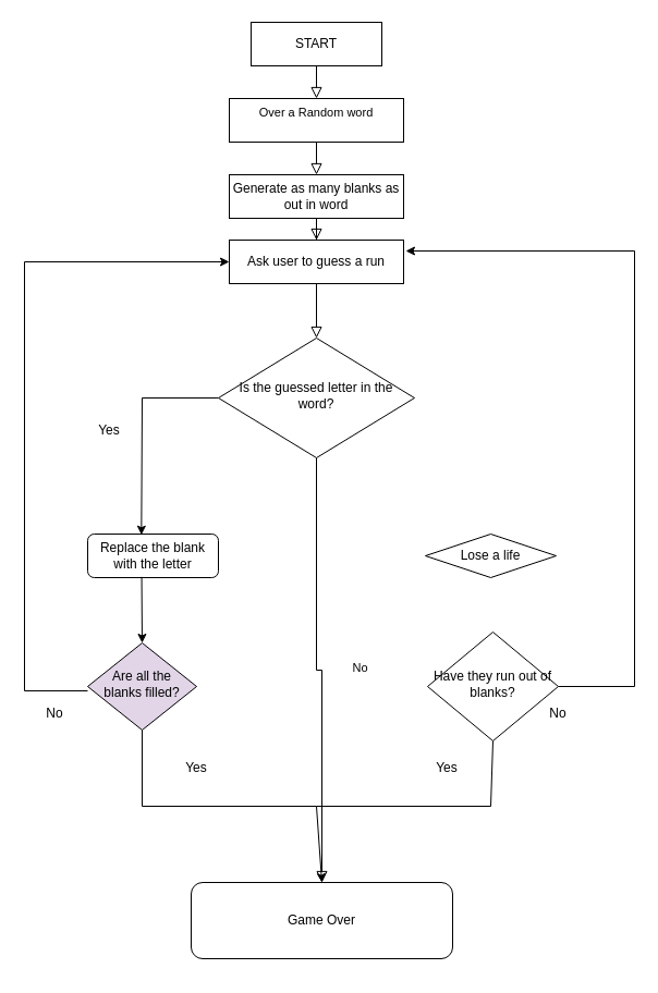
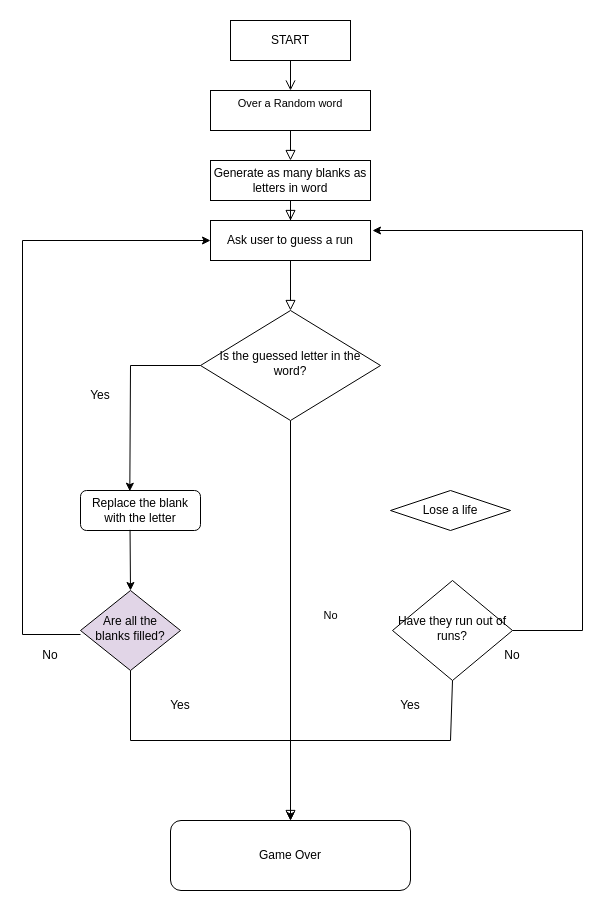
  <mxCell id="0" />
  <mxCell id="1" parent="0" />
  <mxCell id="2" value="" style="rounded=0;html=1;jettySize=auto;orthogonalLoop=1;fontSize=11;endArrow=block;endFill=0;endSize=8;strokeWidth=1;shadow=0;labelBackgroundColor=none;edgeStyle=orthogonalEdgeStyle;" parent="1" source="11" target="5" edge="1"><mxGeometry relative="1" as="geometry" /></mxCell>
  <mxCell id="3" value="START" style="whiteSpace=wrap;html=1;fontSize=12;glass=0;strokeWidth=1;shadow=0;rounded=0;" parent="1" vertex="1"><mxGeometry x="230" y="20" width="120" height="40" as="geometry" /></mxCell>
  <mxCell id="4" value="No" style="edgeStyle=orthogonalEdgeStyle;rounded=0;html=1;jettySize=auto;orthogonalLoop=1;fontSize=11;endArrow=block;endFill=0;endSize=8;strokeWidth=1;shadow=0;labelBackgroundColor=none;" parent="1" source="5" target="8" edge="1"><mxGeometry x="-0.023" y="40" relative="1" as="geometry"><mxPoint as="offset" /></mxGeometry></mxCell>
  <mxCell id="5" value="Is the guessed letter in the word?" style="rhombus;whiteSpace=wrap;html=1;shadow=0;fontFamily=Helvetica;fontSize=12;align=center;strokeWidth=1;spacing=6;spacingTop=-4;" parent="1" vertex="1"><mxGeometry x="200" y="310" width="180" height="110" as="geometry" /></mxCell>
  <mxCell id="6" value="Lose a life" style="rhombus;whiteSpace=wrap;html=1;fontSize=12;glass=0;strokeWidth=1;shadow=0;" parent="1" vertex="1"><mxGeometry x="390" y="490" width="120" height="40" as="geometry" /></mxCell>
  <mxCell id="7" value="Are all the blanks filled?" style="rhombus;whiteSpace=wrap;html=1;shadow=0;fontFamily=Helvetica;fontSize=12;align=center;strokeWidth=1;spacing=6;spacingTop=-4;fillColor=#e1d5e7;" parent="1" vertex="1"><mxGeometry x="80" y="590" width="100" height="80" as="geometry" /></mxCell>
- <mxCell id="8" value="Game Over" style="rounded=1;whiteSpace=wrap;html=1;fontSize=12;glass=0;strokeWidth=1;shadow=0;" parent="1" vertex="1"><mxGeometry x="175" y="810" width="240" height="70" as="geometry" /></mxCell>
+ <mxCell id="8" value="Game Over" style="rounded=1;whiteSpace=wrap;html=1;fontSize=12;glass=0;strokeWidth=1;shadow=0;" parent="1" vertex="1"><mxGeometry x="170" y="820" width="240" height="70" as="geometry" /></mxCell>
  <mxCell id="9" value="Replace the blank with the letter" style="rounded=1;whiteSpace=wrap;html=1;fontSize=12;glass=0;strokeWidth=1;shadow=0;" parent="1" vertex="1"><mxGeometry x="80" y="490" width="120" height="40" as="geometry" /></mxCell>
  <mxCell id="10" value="" style="rounded=0;html=1;jettySize=auto;orthogonalLoop=1;fontSize=11;endArrow=block;endFill=0;endSize=8;strokeWidth=1;shadow=0;labelBackgroundColor=none;edgeStyle=orthogonalEdgeStyle;" edge="1" parent="1" source="13" target="11"><mxGeometry relative="1" as="geometry"><mxPoint x="270" y="60" as="sourcePoint" /><mxPoint x="270" y="150" as="targetPoint" /></mxGeometry></mxCell>
  <mxCell id="11" value="Ask user to guess a run" style="rounded=0;whiteSpace=wrap;html=1;" vertex="1" parent="1"><mxGeometry x="210" y="220" width="160" height="40" as="geometry" /></mxCell>
  <mxCell id="12" value="" style="rounded=0;html=1;jettySize=auto;orthogonalLoop=1;fontSize=11;endArrow=block;endFill=0;endSize=8;strokeWidth=1;shadow=0;labelBackgroundColor=none;edgeStyle=orthogonalEdgeStyle;" edge="1" parent="1" source="24" target="13"><mxGeometry relative="1" as="geometry"><mxPoint x="270" y="60" as="sourcePoint" /><mxPoint x="270" y="220" as="targetPoint" /></mxGeometry></mxCell>
- <mxCell id="13" value="Generate as many blanks as out in word" style="rounded=0;whiteSpace=wrap;html=1;" vertex="1" parent="1"><mxGeometry x="210" y="160" width="160" height="40" as="geometry" /></mxCell>
+ <mxCell id="13" value="Generate as many blanks as letters in word" style="rounded=0;whiteSpace=wrap;html=1;" vertex="1" parent="1"><mxGeometry x="210" y="160" width="160" height="40" as="geometry" /></mxCell>
  <mxCell id="14" value="" style="endArrow=classic;html=1;rounded=0;exitX=0;exitY=0.5;exitDx=0;exitDy=0;entryX=0.411;entryY=0.018;entryDx=0;entryDy=0;entryPerimeter=0;" edge="1" parent="1" source="5" target="9"><mxGeometry width="50" height="50" relative="1" as="geometry"><mxPoint x="410" y="380" as="sourcePoint" /><mxPoint x="460" y="330" as="targetPoint" /><Array as="points"><mxPoint x="130" y="365" /></Array></mxGeometry></mxCell>
  <mxCell id="15" value="Yes" style="text;html=1;align=center;verticalAlign=middle;whiteSpace=wrap;rounded=0;" vertex="1" parent="1"><mxGeometry x="150" y="700" width="60" height="10" as="geometry" /></mxCell>
- <mxCell id="16" value="Have they run out of blanks?" style="rhombus;whiteSpace=wrap;html=1;shadow=0;fontFamily=Helvetica;fontSize=12;align=center;strokeWidth=1;spacing=6;spacingTop=-4;" vertex="1" parent="1"><mxGeometry x="392" y="580" width="120" height="100" as="geometry" /></mxCell>
+ <mxCell id="16" value="Have they run out of runs?" style="rhombus;whiteSpace=wrap;html=1;shadow=0;fontFamily=Helvetica;fontSize=12;align=center;strokeWidth=1;spacing=6;spacingTop=-4;" vertex="1" parent="1"><mxGeometry x="392" y="580" width="120" height="100" as="geometry" /></mxCell>
  <mxCell id="17" value="" style="endArrow=classic;html=1;rounded=0;exitX=0.413;exitY=0.984;exitDx=0;exitDy=0;exitPerimeter=0;entryX=0.5;entryY=0;entryDx=0;entryDy=0;" edge="1" parent="1" source="9"><mxGeometry width="50" height="50" relative="1" as="geometry"><mxPoint x="131.96" y="530.24" as="sourcePoint" /><mxPoint x="130" y="590" as="targetPoint" /></mxGeometry></mxCell>
  <mxCell id="18" value="Yes" style="text;html=1;align=center;verticalAlign=middle;whiteSpace=wrap;rounded=0;" vertex="1" parent="1"><mxGeometry x="70" y="390" width="60" height="10" as="geometry" /></mxCell>
  <mxCell id="19" value="Yes" style="text;html=1;align=center;verticalAlign=middle;whiteSpace=wrap;rounded=0;" vertex="1" parent="1"><mxGeometry x="380" y="700" width="60" height="10" as="geometry" /></mxCell>
  <mxCell id="20" value="" style="endArrow=none;html=1;rounded=0;entryX=0.5;entryY=1;entryDx=0;entryDy=0;" edge="1" parent="1" target="16"><mxGeometry width="50" height="50" relative="1" as="geometry"><mxPoint x="290" y="740" as="sourcePoint" /><mxPoint x="260" y="550" as="targetPoint" /><Array as="points"><mxPoint x="450" y="740" /></Array></mxGeometry></mxCell>
  <mxCell id="21" value="" style="endArrow=none;html=1;rounded=0;exitX=0.5;exitY=1;exitDx=0;exitDy=0;" edge="1" parent="1" source="7"><mxGeometry width="50" height="50" relative="1" as="geometry"><mxPoint x="210" y="600" as="sourcePoint" /><mxPoint x="290" y="740" as="targetPoint" /><Array as="points"><mxPoint x="130" y="740" /></Array></mxGeometry></mxCell>
  <mxCell id="22" value="" style="endArrow=classic;html=1;rounded=0;entryX=0.5;entryY=0;entryDx=0;entryDy=0;" edge="1" parent="1" target="8"><mxGeometry width="50" height="50" relative="1" as="geometry"><mxPoint x="290" y="740" as="sourcePoint" /><mxPoint x="150" y="530" as="targetPoint" /></mxGeometry></mxCell>
- <mxCell id="23" value="" style="rounded=0;html=1;jettySize=auto;orthogonalLoop=1;fontSize=11;endArrow=block;endFill=0;endSize=8;strokeWidth=1;shadow=0;labelBackgroundColor=none;edgeStyle=orthogonalEdgeStyle;" edge="1" parent="1" source="3" target="24"><mxGeometry relative="1" as="geometry"><mxPoint x="270" y="60" as="sourcePoint" /><mxPoint x="290" y="160" as="targetPoint" /></mxGeometry></mxCell>
+ <mxCell id="23" value="" style="rounded=0;html=1;jettySize=auto;orthogonalLoop=1;fontSize=11;endArrow=open;endFill=0;endSize=8;strokeWidth=1;shadow=0;labelBackgroundColor=none;edgeStyle=orthogonalEdgeStyle;" edge="1" parent="1" source="3" target="24"><mxGeometry relative="1" as="geometry"><mxPoint x="270" y="60" as="sourcePoint" /><mxPoint x="290" y="160" as="targetPoint" /></mxGeometry></mxCell>
  <mxCell id="24" value="&#10;&lt;span style=&quot;color: rgb(0, 0, 0); font-family: Helvetica; font-size: 11px; font-style: normal; font-variant-ligatures: normal; font-variant-caps: normal; font-weight: 400; letter-spacing: normal; orphans: 2; text-align: center; text-indent: 0px; text-transform: none; widows: 2; word-spacing: 0px; -webkit-text-stroke-width: 0px; background-color: rgb(255, 255, 255); text-decoration-thickness: initial; text-decoration-style: initial; text-decoration-color: initial; float: none; display: inline !important;&quot;&gt;Over a Random word&lt;/span&gt;&#10;&#10;" style="rounded=0;whiteSpace=wrap;html=1;" vertex="1" parent="1"><mxGeometry x="210" y="90" width="160" height="40" as="geometry" /></mxCell>
  <mxCell id="25" value="" style="endArrow=classic;html=1;rounded=0;exitX=0;exitY=0.5;exitDx=0;exitDy=0;entryX=0;entryY=0.5;entryDx=0;entryDy=0;" edge="1" parent="1" target="11"><mxGeometry width="50" height="50" relative="1" as="geometry"><mxPoint x="80" y="634" as="sourcePoint" /><mxPoint x="202" y="370" as="targetPoint" /><Array as="points"><mxPoint x="22" y="634" /><mxPoint x="22" y="240" /></Array></mxGeometry></mxCell>
  <mxCell id="26" value="No" style="text;html=1;align=center;verticalAlign=middle;whiteSpace=wrap;rounded=0;" vertex="1" parent="1"><mxGeometry x="20" y="640" width="60" height="30" as="geometry" /></mxCell>
  <mxCell id="27" value="No" style="text;html=1;align=center;verticalAlign=middle;whiteSpace=wrap;rounded=0;" vertex="1" parent="1"><mxGeometry x="482" y="640" width="60" height="30" as="geometry" /></mxCell>
  <mxCell id="28" value="" style="endArrow=classic;html=1;rounded=0;exitX=1;exitY=0.5;exitDx=0;exitDy=0;" edge="1" parent="1" source="16"><mxGeometry width="50" height="50" relative="1" as="geometry"><mxPoint x="32" y="490" as="sourcePoint" /><mxPoint x="372" y="230" as="targetPoint" /><Array as="points"><mxPoint x="582" y="630" /><mxPoint x="582" y="230" /></Array></mxGeometry></mxCell>
